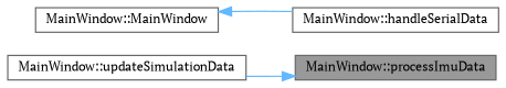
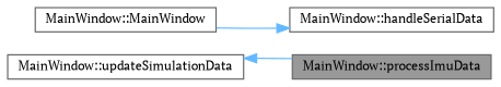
  digraph {
    fontname="PT Serif"
    rankdir=RL
    node [color=grey40 fillcolor=white fontname="PT Serif" fontsize=10 shape=box style=filled]
    edge [color=steelblue1 dir=back fontname="PT Serif" fontsize=10 labelfontname=Helvetica labelfontsize=10 style=solid]
    n1 [color=gray40 fillcolor=grey60 fontcolor=black height=0.2 label="MainWindow::processImuData" width=0.4]
    n2 [height=0.2 label="MainWindow::updateSimulationData" width=0.4]
    n3 [height=0.2 label="MainWindow::handleSerialData" width=0.4]
    n4 [height=0.2 label="MainWindow::MainWindow" width=0.4]
-   n1 -> n2
-   n4 -> n3
+   n2 -> n1
+   n3 -> n4
  }
